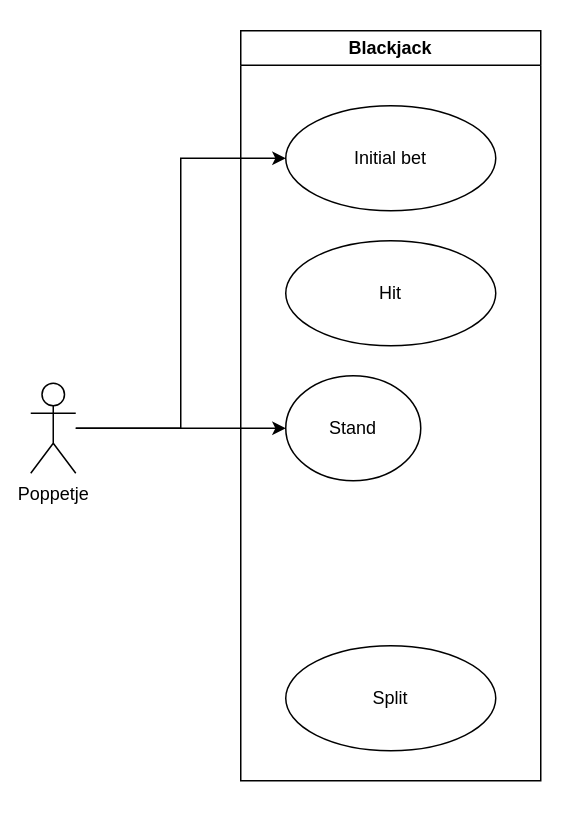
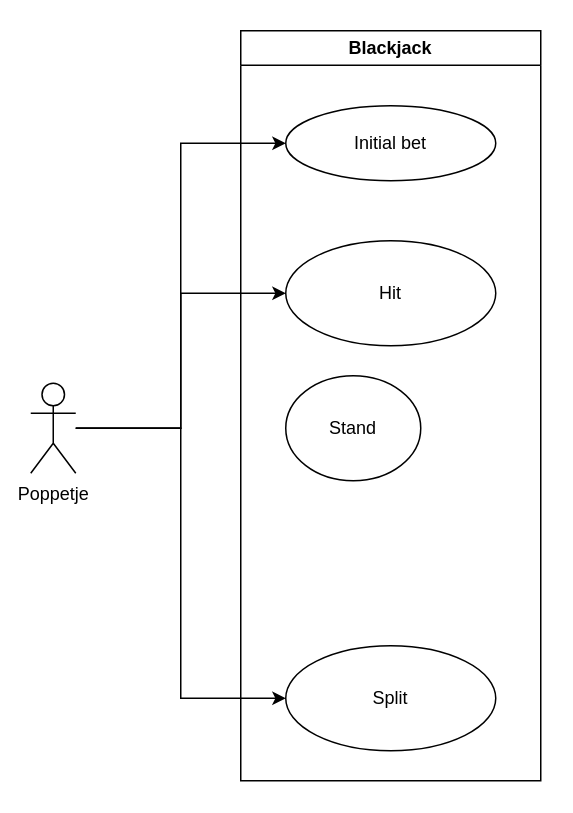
  <mxCell id="0" />
  <mxCell id="1" parent="0" />
  <mxCell id="2" value="Blackjack" style="swimlane;whiteSpace=wrap;html=1;" vertex="1" parent="1"><mxGeometry x="160" y="20" width="200" height="500" as="geometry" /></mxCell>
- <mxCell id="3" value="Initial bet" style="ellipse;whiteSpace=wrap;html=1;" vertex="1" parent="2"><mxGeometry x="30" y="50" width="140" height="70" as="geometry" /></mxCell>
+ <mxCell id="3" value="Initial bet" style="ellipse;whiteSpace=wrap;html=1;" vertex="1" parent="2"><mxGeometry x="30" y="50" width="140" height="50" as="geometry" /></mxCell>
  <mxCell id="4" value="Hit" style="ellipse;whiteSpace=wrap;html=1;" vertex="1" parent="2"><mxGeometry x="30" y="140" width="140" height="70" as="geometry" /></mxCell>
  <mxCell id="5" value="Stand" style="ellipse;whiteSpace=wrap;html=1;" vertex="1" parent="2"><mxGeometry x="30" y="230" width="90" height="70" as="geometry" /></mxCell>
  <mxCell id="6" value="Split" style="ellipse;whiteSpace=wrap;html=1;" vertex="1" parent="2"><mxGeometry x="30" y="410" width="140" height="70" as="geometry" /></mxCell>
  <mxCell id="7" style="edgeStyle=orthogonalEdgeStyle;rounded=0;orthogonalLoop=1;jettySize=auto;html=1;entryX=0;entryY=0.5;entryDx=0;entryDy=0;" edge="1" parent="1" source="11" target="3"><mxGeometry relative="1" as="geometry" /></mxCell>
- <mxCell id="9" style="edgeStyle=orthogonalEdgeStyle;rounded=0;orthogonalLoop=1;jettySize=auto;html=1;entryX=0;entryY=0.5;entryDx=0;entryDy=0;" edge="1" parent="1" source="11" target="5"><mxGeometry relative="1" as="geometry" /></mxCell>
+ <mxCell id="8" style="edgeStyle=orthogonalEdgeStyle;rounded=0;orthogonalLoop=1;jettySize=auto;html=1;entryX=0;entryY=0.5;entryDx=0;entryDy=0;" edge="1" parent="1" source="11" target="4"><mxGeometry relative="1" as="geometry" /></mxCell>
+ <mxCell id="10" style="edgeStyle=orthogonalEdgeStyle;rounded=0;orthogonalLoop=1;jettySize=auto;html=1;entryX=0;entryY=0.5;entryDx=0;entryDy=0;" edge="1" parent="1" source="11" target="6"><mxGeometry relative="1" as="geometry" /></mxCell>
  <mxCell id="11" value="Poppetje" style="shape=umlActor;verticalLabelPosition=bottom;verticalAlign=top;html=1;outlineConnect=0;" vertex="1" parent="1"><mxGeometry x="20" y="255" width="30" height="60" as="geometry" /></mxCell>
